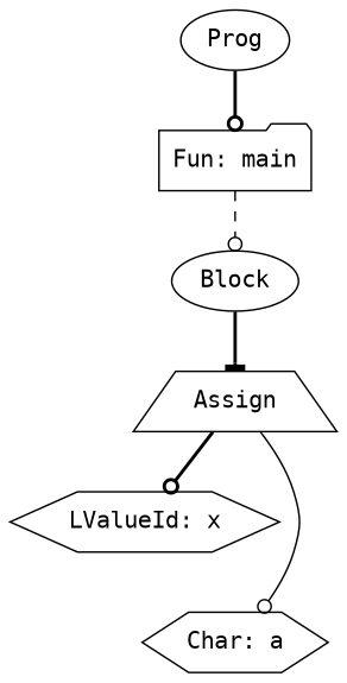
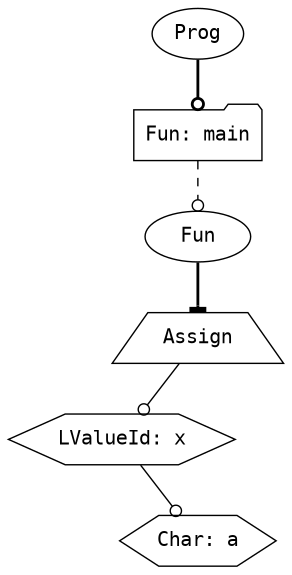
  digraph {
    fontname="DejaVu Sans Mono"
    node [fontname="DejaVu Sans Mono" shape=ellipse]
    edge [arrowhead=odot fontname="DejaVu Sans Mono" style=bold]
    n1 [label=Prog]
    n2 [label="Fun: main" shape=folder]
-   n3 [label=Block]
+   n3 [label=Fun]
    n4 [label=Assign shape=trapezium]
    n5 [label="LValueId: x" shape=hexagon]
    n6 [label="Char: a" shape=hexagon]
    n1 -> n2
    n2 -> n3 [style=dashed]
    n3 -> n4 [arrowhead=tee]
-   n4 -> n5
-   n4 -> n6 [style=solid]
+   n4 -> n5 [style=solid]
+   n5 -> n6 [style=solid]
  }
